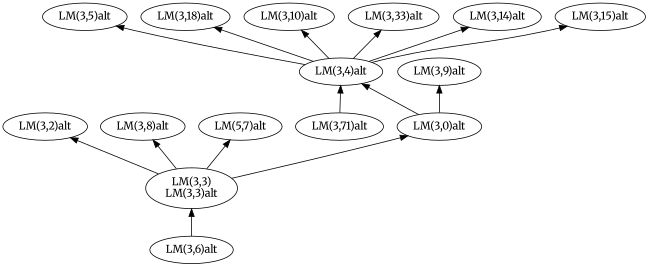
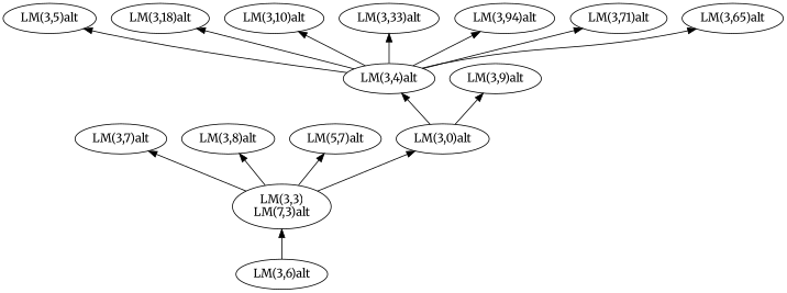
  digraph {
    fontname=Merriweather
    rankdir=BT
    node [fontname=Merriweather]
    edge [fontname=Merriweather]
    n1 [label="LM(3,6)alt"]
-   n2 [label="LM(3,3)\nLM(3,3)alt"]
+   n2 [label="LM(3,3)\nLM(7,3)alt"]
    n3 [label="LM(3,5)alt"]
    n4 [label="LM(3,18)alt"]
-   n5 [label="LM(3,2)alt"]
+   n5 [label="LM(3,7)alt"]
    n6 [label="LM(3,4)alt"]
    n7 [label="LM(3,10)alt"]
    n8 [label="LM(3,33)alt"]
-   n9 [label="LM(3,14)alt"]
+   n9 [label="LM(3,94)alt"]
    n10 [label="LM(3,71)alt"]
-   n11 [label="LM(3,15)alt"]
+   n11 [label="LM(3,65)alt"]
    n12 [label="LM(3,8)alt"]
    n13 [label="LM(5,7)alt"]
    n14 [label="LM(3,0)alt"]
    n15 [label="LM(3,9)alt"]
    n1 -> n2
    n2 -> n5
    n2 -> n12
    n2 -> n13
    n2 -> n14
    n6 -> n3
    n6 -> n4
    n6 -> n7
    n6 -> n8
    n6 -> n9
-   n10 -> n6
+   n6 -> n10
    n6 -> n11
    n14 -> n6
    n14 -> n15
  }
